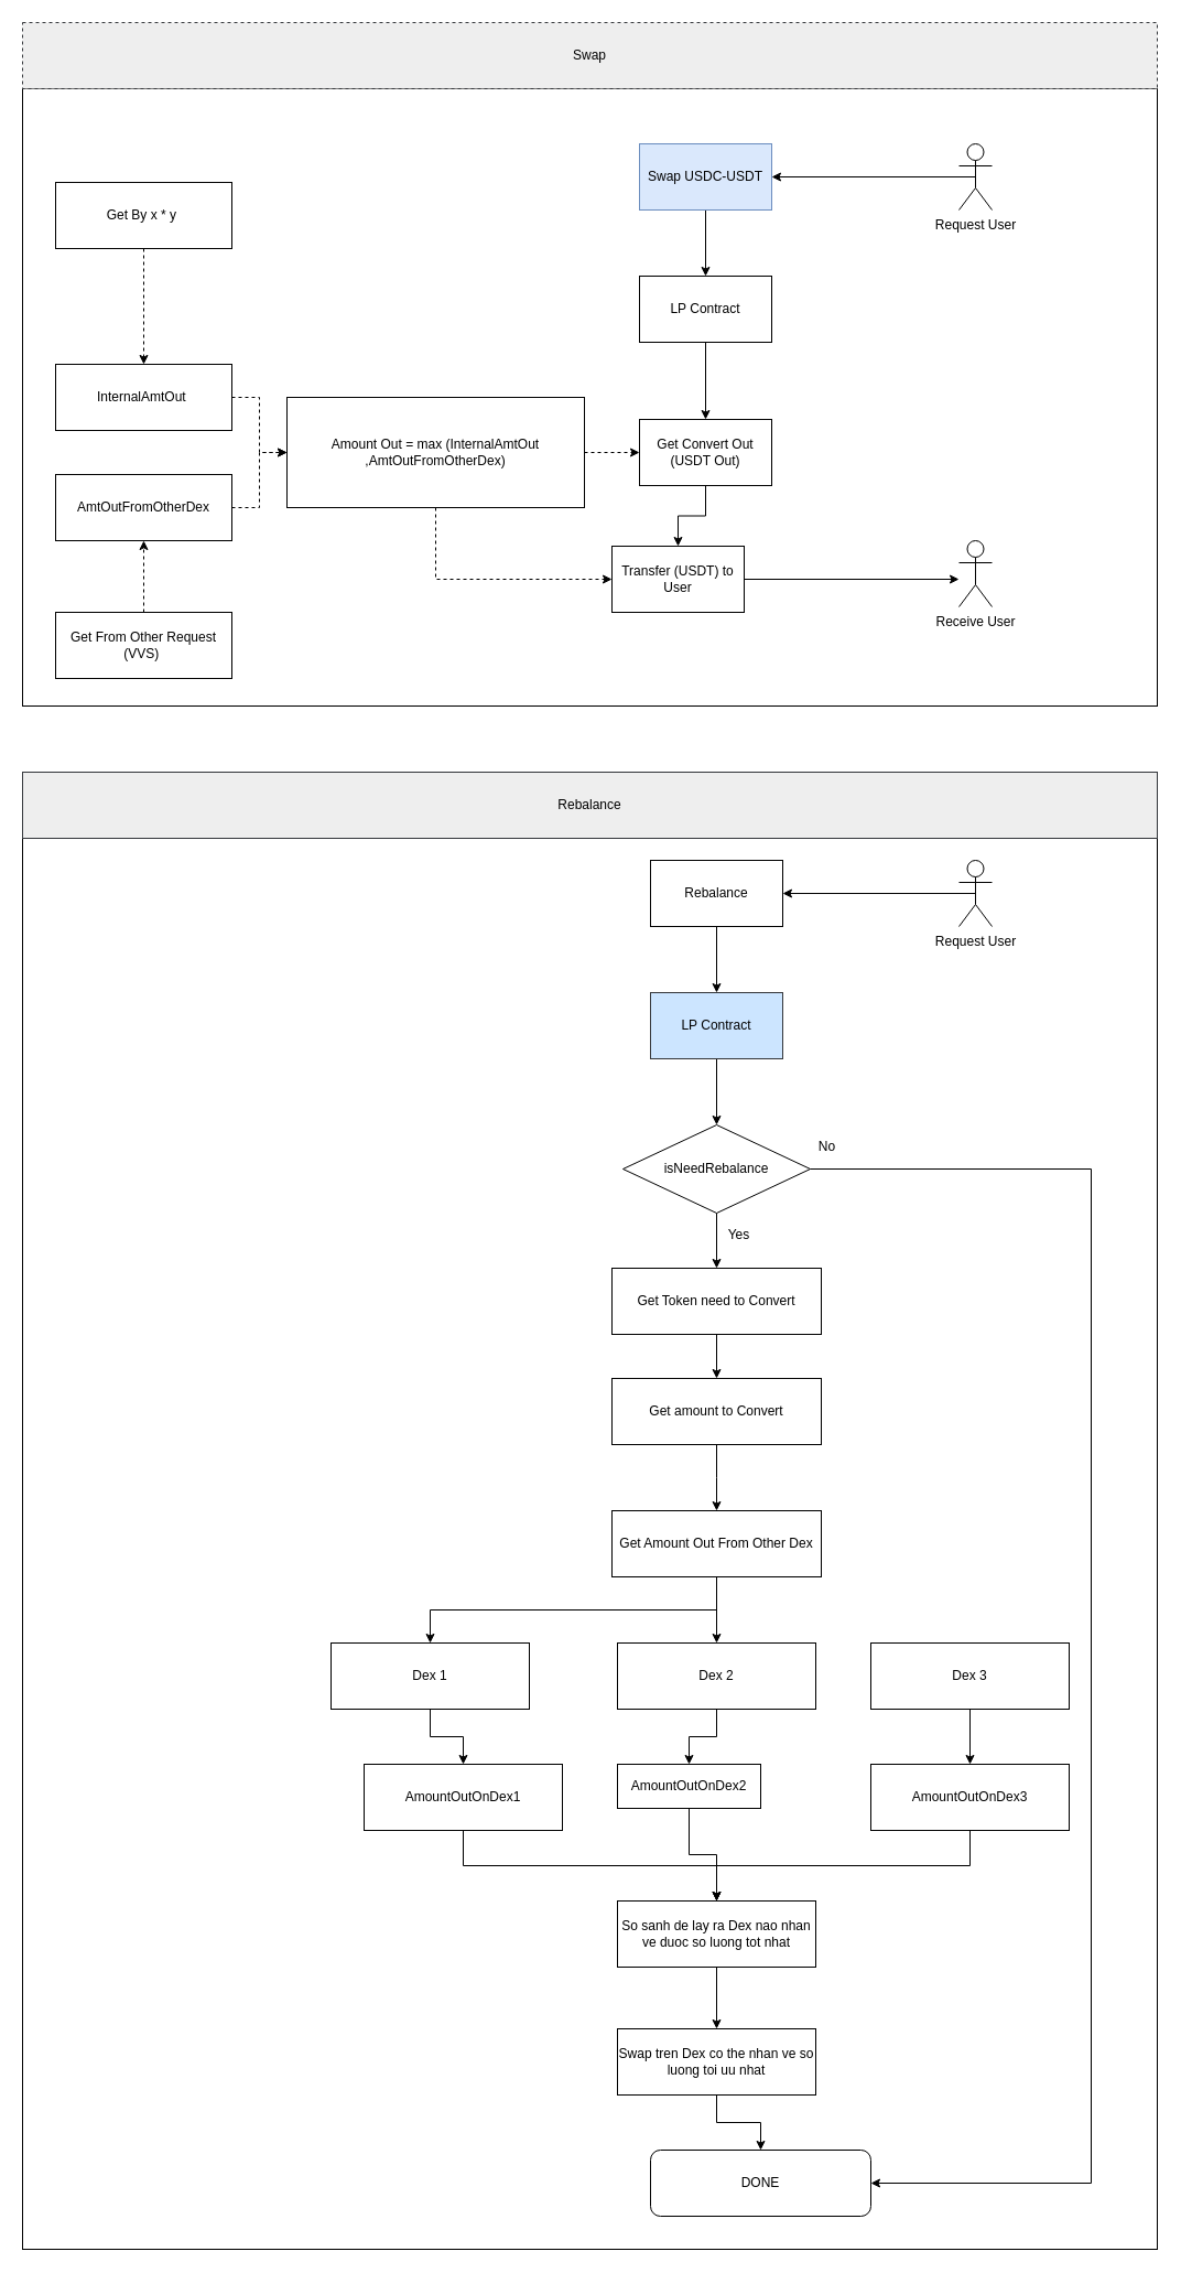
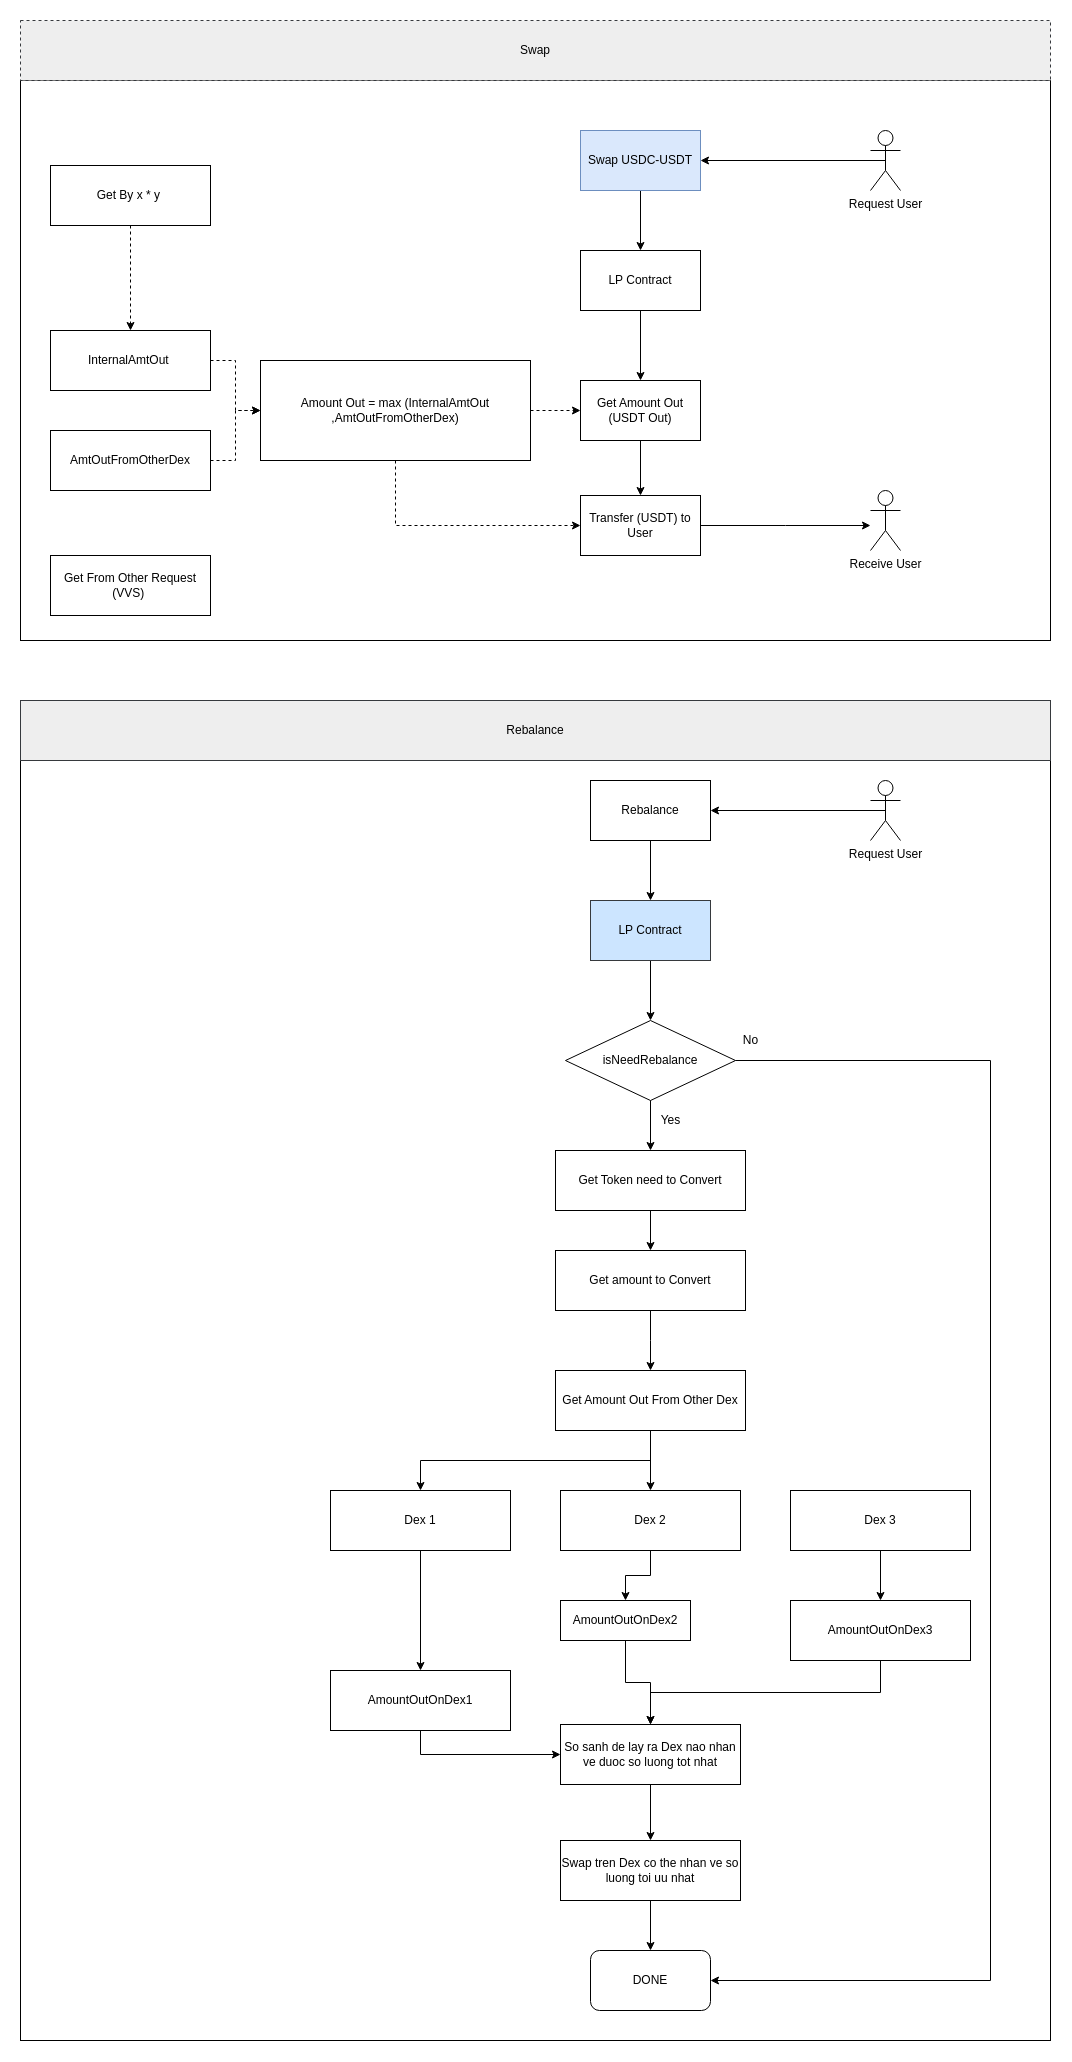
  <mxCell id="0" />
  <mxCell id="1" parent="0" />
  <mxCell id="2" style="edgeStyle=orthogonalEdgeStyle;rounded=0;orthogonalLoop=1;jettySize=auto;html=1;exitX=0.5;exitY=1;exitDx=0;exitDy=0;" parent="1" source="3" target="5" edge="1"><mxGeometry relative="1" as="geometry" /></mxCell>
  <mxCell id="3" value="Swap USDC-USDT" style="rounded=0;whiteSpace=wrap;html=1;fillColor=#dae8fc;strokeColor=#6c8ebf;" parent="1" vertex="1"><mxGeometry x="580" y="130" width="120" height="60" as="geometry" /></mxCell>
  <mxCell id="4" style="edgeStyle=orthogonalEdgeStyle;rounded=0;orthogonalLoop=1;jettySize=auto;html=1;exitX=0.5;exitY=1;exitDx=0;exitDy=0;" parent="1" source="5" target="7" edge="1"><mxGeometry relative="1" as="geometry" /></mxCell>
  <mxCell id="5" value="LP Contract" style="rounded=0;whiteSpace=wrap;html=1;" parent="1" vertex="1"><mxGeometry x="580" y="250" width="120" height="60" as="geometry" /></mxCell>
  <mxCell id="6" style="edgeStyle=orthogonalEdgeStyle;rounded=0;orthogonalLoop=1;jettySize=auto;html=1;exitX=0.5;exitY=1;exitDx=0;exitDy=0;entryX=0.5;entryY=0;entryDx=0;entryDy=0;" parent="1" source="7" target="20" edge="1"><mxGeometry relative="1" as="geometry" /></mxCell>
- <mxCell id="7" value="Get Convert Out (USDT Out)" style="rounded=0;whiteSpace=wrap;html=1;" parent="1" vertex="1"><mxGeometry x="580" y="380" width="120" height="60" as="geometry" /></mxCell>
+ <mxCell id="7" value="Get Amount Out (USDT Out)" style="rounded=0;whiteSpace=wrap;html=1;" parent="1" vertex="1"><mxGeometry x="580" y="380" width="120" height="60" as="geometry" /></mxCell>
  <mxCell id="8" style="edgeStyle=orthogonalEdgeStyle;rounded=0;orthogonalLoop=1;jettySize=auto;html=1;exitX=1;exitY=0.5;exitDx=0;exitDy=0;dashed=1;" parent="1" source="9" target="18" edge="1"><mxGeometry relative="1" as="geometry" /></mxCell>
  <mxCell id="9" value="InternalAmtOut&amp;nbsp;" style="rounded=0;whiteSpace=wrap;html=1;" parent="1" vertex="1"><mxGeometry x="50" y="330" width="160" height="60" as="geometry" /></mxCell>
  <mxCell id="10" style="edgeStyle=orthogonalEdgeStyle;rounded=0;orthogonalLoop=1;jettySize=auto;html=1;exitX=1;exitY=0.5;exitDx=0;exitDy=0;entryX=0;entryY=0.5;entryDx=0;entryDy=0;dashed=1;" parent="1" source="11" target="18" edge="1"><mxGeometry relative="1" as="geometry" /></mxCell>
  <mxCell id="11" value="AmtOutFromOtherDex" style="rounded=0;whiteSpace=wrap;html=1;" parent="1" vertex="1"><mxGeometry x="50" y="430" width="160" height="60" as="geometry" /></mxCell>
  <mxCell id="12" style="edgeStyle=orthogonalEdgeStyle;rounded=0;orthogonalLoop=1;jettySize=auto;html=1;exitX=0.5;exitY=1;exitDx=0;exitDy=0;dashed=1;" parent="1" source="13" target="9" edge="1"><mxGeometry relative="1" as="geometry" /></mxCell>
  <mxCell id="13" value="Get By x * y&amp;nbsp;" style="rounded=0;whiteSpace=wrap;html=1;" parent="1" vertex="1"><mxGeometry x="50" y="165" width="160" height="60" as="geometry" /></mxCell>
- <mxCell id="14" style="edgeStyle=orthogonalEdgeStyle;rounded=0;orthogonalLoop=1;jettySize=auto;html=1;exitX=0.5;exitY=0;exitDx=0;exitDy=0;dashed=1;" parent="1" source="15" target="11" edge="1"><mxGeometry relative="1" as="geometry" /></mxCell>
  <mxCell id="15" value="Get From Other Request&lt;br&gt;(VVS)&amp;nbsp;" style="rounded=0;whiteSpace=wrap;html=1;" parent="1" vertex="1"><mxGeometry x="50" y="555" width="160" height="60" as="geometry" /></mxCell>
  <mxCell id="16" style="edgeStyle=orthogonalEdgeStyle;rounded=0;orthogonalLoop=1;jettySize=auto;html=1;exitX=1;exitY=0.5;exitDx=0;exitDy=0;dashed=1;" parent="1" source="18" target="7" edge="1"><mxGeometry relative="1" as="geometry" /></mxCell>
  <mxCell id="17" style="edgeStyle=orthogonalEdgeStyle;rounded=0;orthogonalLoop=1;jettySize=auto;html=1;exitX=0.5;exitY=1;exitDx=0;exitDy=0;entryX=0;entryY=0.5;entryDx=0;entryDy=0;dashed=1;" parent="1" source="18" target="20" edge="1"><mxGeometry relative="1" as="geometry" /></mxCell>
  <mxCell id="18" value="Amount Out = max (InternalAmtOut ,AmtOutFromOtherDex)" style="rounded=0;whiteSpace=wrap;html=1;" parent="1" vertex="1"><mxGeometry x="260" y="360" width="270" height="100" as="geometry" /></mxCell>
  <mxCell id="19" style="edgeStyle=orthogonalEdgeStyle;rounded=0;orthogonalLoop=1;jettySize=auto;html=1;exitX=1;exitY=0.5;exitDx=0;exitDy=0;" parent="1" source="20" edge="1"><mxGeometry relative="1" as="geometry"><mxPoint x="870" y="525" as="targetPoint" /></mxGeometry></mxCell>
- <mxCell id="20" value="Transfer (USDT) to User" style="rounded=0;whiteSpace=wrap;html=1;" parent="1" vertex="1"><mxGeometry x="555" y="495" width="120" height="60" as="geometry" /></mxCell>
+ <mxCell id="20" value="Transfer (USDT) to User" style="rounded=0;whiteSpace=wrap;html=1;" parent="1" vertex="1"><mxGeometry x="580" y="495" width="120" height="60" as="geometry" /></mxCell>
  <mxCell id="21" style="edgeStyle=orthogonalEdgeStyle;rounded=0;orthogonalLoop=1;jettySize=auto;html=1;exitX=0.5;exitY=0.5;exitDx=0;exitDy=0;exitPerimeter=0;" parent="1" source="22" target="3" edge="1"><mxGeometry relative="1" as="geometry" /></mxCell>
  <mxCell id="22" value="Request User" style="shape=umlActor;verticalLabelPosition=bottom;verticalAlign=top;html=1;outlineConnect=0;" parent="1" vertex="1"><mxGeometry x="870" y="130" width="30" height="60" as="geometry" /></mxCell>
  <mxCell id="23" value="Receive User" style="shape=umlActor;verticalLabelPosition=bottom;verticalAlign=top;html=1;outlineConnect=0;" parent="1" vertex="1"><mxGeometry x="870" y="490" width="30" height="60" as="geometry" /></mxCell>
  <mxCell id="24" value="" style="rounded=0;whiteSpace=wrap;html=1;fillColor=none;" parent="1" vertex="1"><mxGeometry x="20" y="80" width="1030" height="560" as="geometry" /></mxCell>
  <mxCell id="25" value="Swap" style="rounded=0;whiteSpace=wrap;html=1;fillColor=#eeeeee;strokeColor=#36393d;dashed=1;" parent="1" vertex="1"><mxGeometry x="20" y="20" width="1030" height="60" as="geometry" /></mxCell>
  <mxCell id="26" style="edgeStyle=orthogonalEdgeStyle;rounded=0;orthogonalLoop=1;jettySize=auto;html=1;exitX=0.5;exitY=1;exitDx=0;exitDy=0;" parent="1" source="27" target="29" edge="1"><mxGeometry relative="1" as="geometry" /></mxCell>
  <mxCell id="27" value="Rebalance" style="rounded=0;whiteSpace=wrap;html=1;fillColor=none;" parent="1" vertex="1"><mxGeometry x="590" y="780" width="120" height="60" as="geometry" /></mxCell>
  <mxCell id="28" style="edgeStyle=orthogonalEdgeStyle;rounded=0;orthogonalLoop=1;jettySize=auto;html=1;exitX=0.5;exitY=1;exitDx=0;exitDy=0;" parent="1" source="29" target="34" edge="1"><mxGeometry relative="1" as="geometry" /></mxCell>
  <mxCell id="29" value="LP Contract" style="rounded=0;whiteSpace=wrap;html=1;fillColor=#cce5ff;strokeColor=#36393d;" parent="1" vertex="1"><mxGeometry x="590" y="900" width="120" height="60" as="geometry" /></mxCell>
  <mxCell id="30" style="edgeStyle=orthogonalEdgeStyle;rounded=0;orthogonalLoop=1;jettySize=auto;html=1;exitX=0.5;exitY=1;exitDx=0;exitDy=0;entryX=0.5;entryY=0;entryDx=0;entryDy=0;" parent="1" source="31" target="37" edge="1"><mxGeometry relative="1" as="geometry" /></mxCell>
  <mxCell id="31" value="Get Token need to Convert" style="rounded=0;whiteSpace=wrap;html=1;fillColor=none;" parent="1" vertex="1"><mxGeometry x="555" y="1150" width="190" height="60" as="geometry" /></mxCell>
  <mxCell id="32" style="edgeStyle=orthogonalEdgeStyle;rounded=0;orthogonalLoop=1;jettySize=auto;html=1;exitX=0.5;exitY=1;exitDx=0;exitDy=0;" parent="1" source="34" target="31" edge="1"><mxGeometry relative="1" as="geometry" /></mxCell>
  <mxCell id="33" style="edgeStyle=orthogonalEdgeStyle;rounded=0;orthogonalLoop=1;jettySize=auto;html=1;exitX=1;exitY=0.5;exitDx=0;exitDy=0;entryX=1;entryY=0.5;entryDx=0;entryDy=0;" parent="1" source="34" target="57" edge="1"><mxGeometry relative="1" as="geometry"><Array as="points"><mxPoint x="990" y="1060" /><mxPoint x="990" y="1980" /></Array></mxGeometry></mxCell>
  <mxCell id="34" value="isNeedRebalance" style="rhombus;whiteSpace=wrap;html=1;fillColor=none;" parent="1" vertex="1"><mxGeometry x="565" y="1020" width="170" height="80" as="geometry" /></mxCell>
  <mxCell id="35" value="Yes" style="text;html=1;align=center;verticalAlign=middle;resizable=0;points=[];autosize=1;strokeColor=none;fillColor=none;" parent="1" vertex="1"><mxGeometry x="650" y="1110" width="40" height="20" as="geometry" /></mxCell>
  <mxCell id="36" style="edgeStyle=orthogonalEdgeStyle;rounded=0;orthogonalLoop=1;jettySize=auto;html=1;exitX=0.5;exitY=1;exitDx=0;exitDy=0;" parent="1" source="37" edge="1"><mxGeometry relative="1" as="geometry"><mxPoint x="650" y="1370" as="targetPoint" /></mxGeometry></mxCell>
  <mxCell id="37" value="Get amount to Convert" style="rounded=0;whiteSpace=wrap;html=1;fillColor=none;" parent="1" vertex="1"><mxGeometry x="555" y="1250" width="190" height="60" as="geometry" /></mxCell>
  <mxCell id="38" style="edgeStyle=orthogonalEdgeStyle;rounded=0;orthogonalLoop=1;jettySize=auto;html=1;exitX=0.5;exitY=1;exitDx=0;exitDy=0;" parent="1" source="40" target="42" edge="1"><mxGeometry relative="1" as="geometry" /></mxCell>
  <mxCell id="39" style="edgeStyle=orthogonalEdgeStyle;rounded=0;orthogonalLoop=1;jettySize=auto;html=1;exitX=0.5;exitY=1;exitDx=0;exitDy=0;" parent="1" source="40" target="44" edge="1"><mxGeometry relative="1" as="geometry" /></mxCell>
  <mxCell id="40" value="Get Amount Out From Other Dex" style="rounded=0;whiteSpace=wrap;html=1;fillColor=none;" parent="1" vertex="1"><mxGeometry x="555" y="1370" width="190" height="60" as="geometry" /></mxCell>
  <mxCell id="41" style="edgeStyle=orthogonalEdgeStyle;rounded=0;orthogonalLoop=1;jettySize=auto;html=1;exitX=0.5;exitY=1;exitDx=0;exitDy=0;" parent="1" source="42" target="48" edge="1"><mxGeometry relative="1" as="geometry" /></mxCell>
- <mxCell id="42" value="Dex 1" style="rounded=0;whiteSpace=wrap;html=1;fillColor=none;" parent="1" vertex="1"><mxGeometry x="300" y="1490" width="180" height="60" as="geometry" /></mxCell>
+ <mxCell id="42" value="Dex 1" style="rounded=0;whiteSpace=wrap;html=1;fillColor=none;" parent="1" vertex="1"><mxGeometry x="330" y="1490" width="180" height="60" as="geometry" /></mxCell>
  <mxCell id="43" style="edgeStyle=orthogonalEdgeStyle;rounded=0;orthogonalLoop=1;jettySize=auto;html=1;exitX=0.5;exitY=1;exitDx=0;exitDy=0;entryX=0.5;entryY=0;entryDx=0;entryDy=0;" parent="1" source="44" target="50" edge="1"><mxGeometry relative="1" as="geometry" /></mxCell>
  <mxCell id="44" value="Dex 2" style="rounded=0;whiteSpace=wrap;html=1;fillColor=none;" parent="1" vertex="1"><mxGeometry x="560" y="1490" width="180" height="60" as="geometry" /></mxCell>
  <mxCell id="45" style="edgeStyle=orthogonalEdgeStyle;rounded=0;orthogonalLoop=1;jettySize=auto;html=1;exitX=0.5;exitY=1;exitDx=0;exitDy=0;" parent="1" source="46" target="52" edge="1"><mxGeometry relative="1" as="geometry" /></mxCell>
  <mxCell id="46" value="Dex 3" style="rounded=0;whiteSpace=wrap;html=1;fillColor=none;" parent="1" vertex="1"><mxGeometry x="790" y="1490" width="180" height="60" as="geometry" /></mxCell>
  <mxCell id="47" style="edgeStyle=orthogonalEdgeStyle;rounded=0;orthogonalLoop=1;jettySize=auto;html=1;exitX=0.5;exitY=1;exitDx=0;exitDy=0;" parent="1" source="48" target="54" edge="1"><mxGeometry relative="1" as="geometry" /></mxCell>
- <mxCell id="48" value="AmountOutOnDex1" style="rounded=0;whiteSpace=wrap;html=1;fillColor=none;" parent="1" vertex="1"><mxGeometry x="330" y="1600" width="180" height="60" as="geometry" /></mxCell>
+ <mxCell id="48" value="AmountOutOnDex1" style="rounded=0;whiteSpace=wrap;html=1;fillColor=none;" parent="1" vertex="1"><mxGeometry x="330" y="1670" width="180" height="60" as="geometry" /></mxCell>
  <mxCell id="49" style="edgeStyle=orthogonalEdgeStyle;rounded=0;orthogonalLoop=1;jettySize=auto;html=1;exitX=0.5;exitY=1;exitDx=0;exitDy=0;" parent="1" source="50" target="54" edge="1"><mxGeometry relative="1" as="geometry" /></mxCell>
  <mxCell id="50" value="AmountOutOnDex2" style="rounded=0;whiteSpace=wrap;html=1;fillColor=none;" parent="1" vertex="1"><mxGeometry x="560" y="1600" width="130" height="40" as="geometry" /></mxCell>
  <mxCell id="51" style="edgeStyle=orthogonalEdgeStyle;rounded=0;orthogonalLoop=1;jettySize=auto;html=1;exitX=0.5;exitY=1;exitDx=0;exitDy=0;entryX=0.5;entryY=0;entryDx=0;entryDy=0;" parent="1" source="52" target="54" edge="1"><mxGeometry relative="1" as="geometry" /></mxCell>
  <mxCell id="52" value="AmountOutOnDex3" style="rounded=0;whiteSpace=wrap;html=1;fillColor=none;" parent="1" vertex="1"><mxGeometry x="790" y="1600" width="180" height="60" as="geometry" /></mxCell>
  <mxCell id="53" style="edgeStyle=orthogonalEdgeStyle;rounded=0;orthogonalLoop=1;jettySize=auto;html=1;exitX=0.5;exitY=1;exitDx=0;exitDy=0;" parent="1" source="54" target="56" edge="1"><mxGeometry relative="1" as="geometry" /></mxCell>
  <mxCell id="54" value="So sanh de lay ra Dex nao nhan ve duoc so luong tot nhat" style="rounded=0;whiteSpace=wrap;html=1;fillColor=none;" parent="1" vertex="1"><mxGeometry x="560" y="1724" width="180" height="60" as="geometry" /></mxCell>
  <mxCell id="55" style="edgeStyle=orthogonalEdgeStyle;rounded=0;orthogonalLoop=1;jettySize=auto;html=1;exitX=0.5;exitY=1;exitDx=0;exitDy=0;entryX=0.5;entryY=0;entryDx=0;entryDy=0;" parent="1" source="56" target="57" edge="1"><mxGeometry relative="1" as="geometry" /></mxCell>
  <mxCell id="56" value="Swap tren Dex co the nhan ve so luong toi uu nhat" style="rounded=0;whiteSpace=wrap;html=1;fillColor=none;" parent="1" vertex="1"><mxGeometry x="560" y="1840" width="180" height="60" as="geometry" /></mxCell>
- <mxCell id="57" value="DONE" style="rounded=1;whiteSpace=wrap;html=1;fillColor=none;" parent="1" vertex="1"><mxGeometry x="590" y="1950" width="200" height="60" as="geometry" /></mxCell>
+ <mxCell id="57" value="DONE" style="rounded=1;whiteSpace=wrap;html=1;fillColor=none;" parent="1" vertex="1"><mxGeometry x="590" y="1950" width="120" height="60" as="geometry" /></mxCell>
  <mxCell id="58" value="No" style="text;html=1;align=center;verticalAlign=middle;resizable=0;points=[];autosize=1;strokeColor=none;fillColor=none;" parent="1" vertex="1"><mxGeometry x="735" y="1030" width="30" height="20" as="geometry" /></mxCell>
  <mxCell id="59" style="edgeStyle=orthogonalEdgeStyle;rounded=0;orthogonalLoop=1;jettySize=auto;html=1;exitX=0.5;exitY=0.5;exitDx=0;exitDy=0;exitPerimeter=0;" parent="1" source="60" target="27" edge="1"><mxGeometry relative="1" as="geometry" /></mxCell>
  <mxCell id="60" value="Request User" style="shape=umlActor;verticalLabelPosition=bottom;verticalAlign=top;html=1;outlineConnect=0;fillColor=none;" parent="1" vertex="1"><mxGeometry x="870" y="780" width="30" height="60" as="geometry" /></mxCell>
  <mxCell id="61" value="" style="rounded=0;whiteSpace=wrap;html=1;fillColor=none;" parent="1" vertex="1"><mxGeometry x="20" y="760" width="1030" height="1280" as="geometry" /></mxCell>
  <mxCell id="62" value="Rebalance" style="rounded=0;whiteSpace=wrap;html=1;fillColor=#eeeeee;strokeColor=#36393d;" parent="1" vertex="1"><mxGeometry x="20" y="700" width="1030" height="60" as="geometry" /></mxCell>
